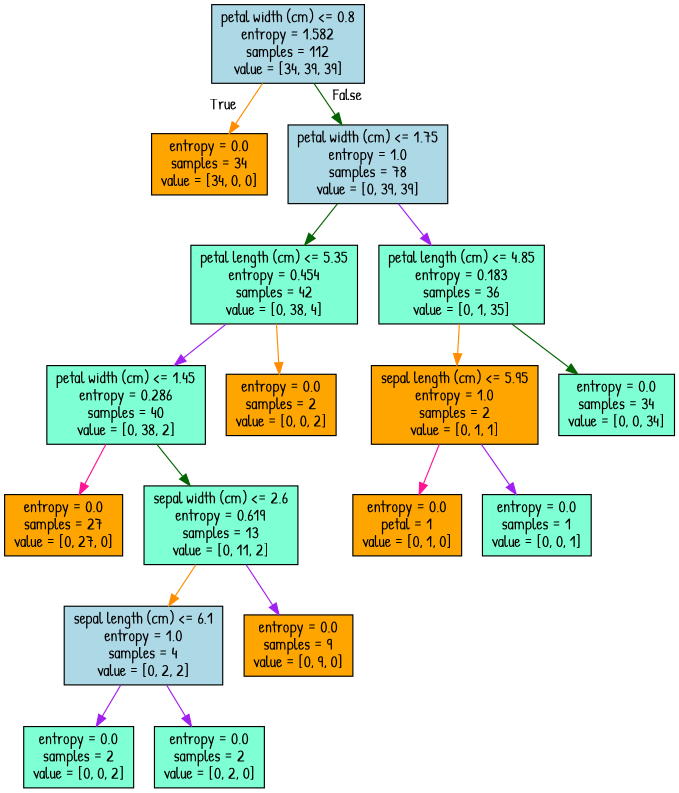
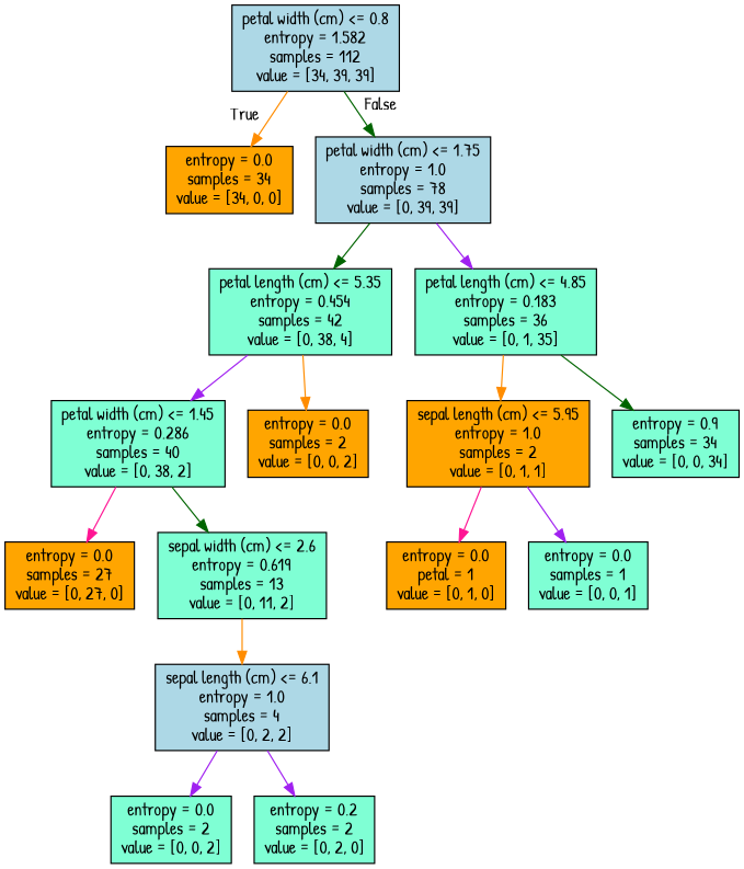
  digraph {
    fontname="Patrick Hand"
    node [fillcolor=aquamarine fontname="Patrick Hand" shape=box style=filled]
    edge [color=purple fontname="Patrick Hand"]
    n1 [fillcolor=lightblue label="petal width (cm) <= 0.8\nentropy = 1.582\nsamples = 112\nvalue = [34, 39, 39]"]
    n2 [fillcolor=orange label="entropy = 0.0\nsamples = 34\nvalue = [34, 0, 0]"]
    n3 [fillcolor=lightblue label="petal width (cm) <= 1.75\nentropy = 1.0\nsamples = 78\nvalue = [0, 39, 39]"]
    n4 [label="petal length (cm) <= 5.35\nentropy = 0.454\nsamples = 42\nvalue = [0, 38, 4]"]
    n5 [label="petal length (cm) <= 4.85\nentropy = 0.183\nsamples = 36\nvalue = [0, 1, 35]"]
    n6 [label="petal width (cm) <= 1.45\nentropy = 0.286\nsamples = 40\nvalue = [0, 38, 2]"]
    n7 [fillcolor=orange label="entropy = 0.0\nsamples = 2\nvalue = [0, 0, 2]"]
    n8 [fillcolor=orange label="sepal length (cm) <= 5.95\nentropy = 1.0\nsamples = 2\nvalue = [0, 1, 1]"]
-   n9 [label="entropy = 0.0\nsamples = 34\nvalue = [0, 0, 34]"]
+   n9 [label="entropy = 0.9\nsamples = 34\nvalue = [0, 0, 34]"]
    n10 [fillcolor=orange label="entropy = 0.0\nsamples = 27\nvalue = [0, 27, 0]"]
    n11 [label="sepal width (cm) <= 2.6\nentropy = 0.619\nsamples = 13\nvalue = [0, 11, 2]"]
    n12 [fillcolor=lightblue label="sepal length (cm) <= 6.1\nentropy = 1.0\nsamples = 4\nvalue = [0, 2, 2]"]
-   n13 [fillcolor=orange label="entropy = 0.0\nsamples = 9\nvalue = [0, 9, 0]"]
    n14 [label="entropy = 0.0\nsamples = 2\nvalue = [0, 0, 2]"]
-   n15 [label="entropy = 0.0\nsamples = 2\nvalue = [0, 2, 0]"]
+   n15 [label="entropy = 0.2\nsamples = 2\nvalue = [0, 2, 0]"]
    n16 [fillcolor=orange label="entropy = 0.0\npetal = 1\nvalue = [0, 1, 0]"]
    n17 [label="entropy = 0.0\nsamples = 1\nvalue = [0, 0, 1]"]
    n1 -> n2 [color=darkorange headlabel=True labelangle=45 labeldistance=2.5]
    n1 -> n3 [color=darkgreen headlabel=False labelangle=-45 labeldistance=2.5]
    n3 -> n4 [color=darkgreen]
    n3 -> n5
    n4 -> n6
    n4 -> n7 [color=darkorange]
    n5 -> n8 [color=darkorange]
    n5 -> n9 [color=darkgreen]
    n6 -> n10 [color=deeppink]
    n6 -> n11 [color=darkgreen]
    n8 -> n16 [color=deeppink]
    n8 -> n17
    n11 -> n12 [color=darkorange]
-   n11 -> n13
    n12 -> n14
    n12 -> n15
  }
